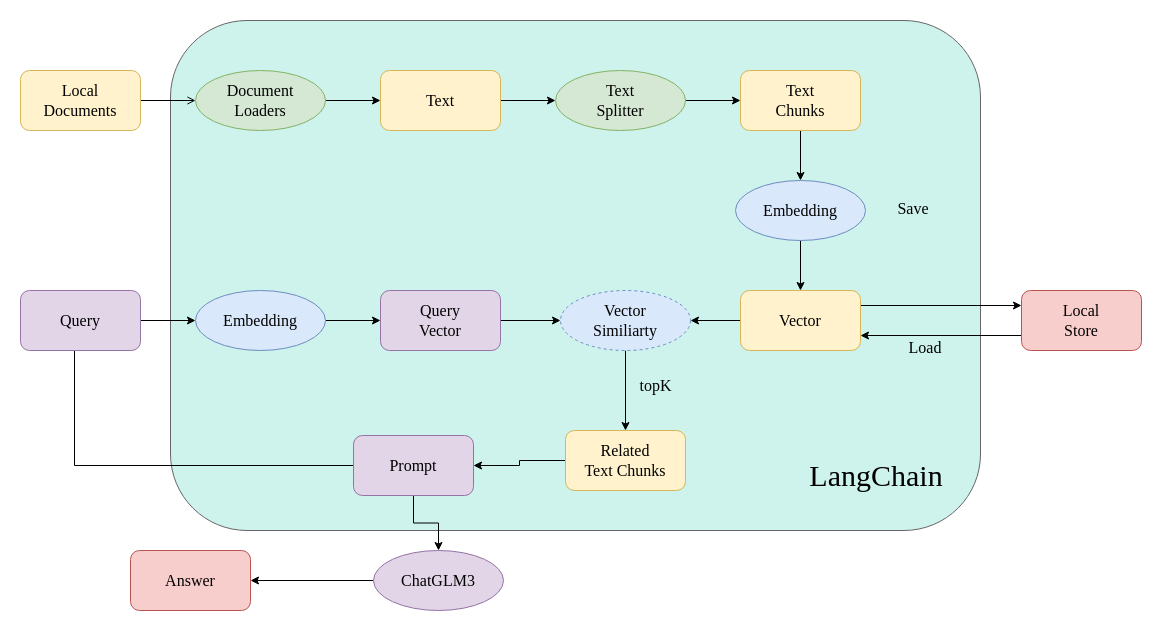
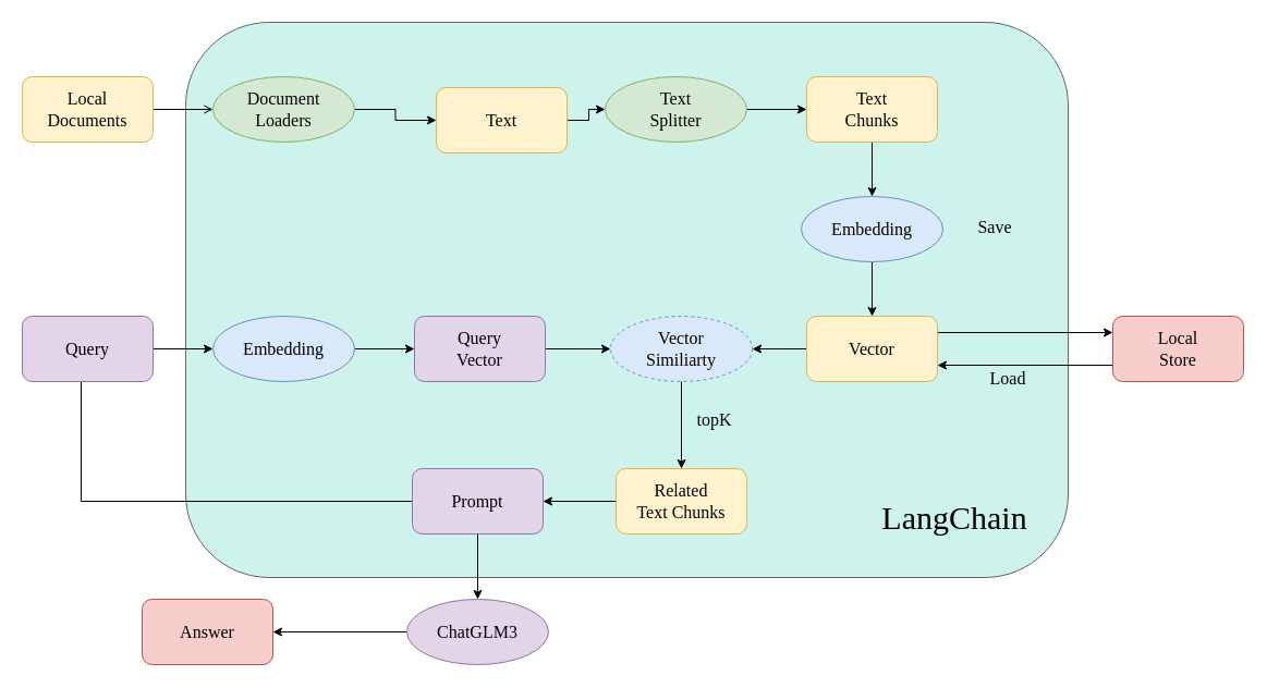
  <mxCell id="0" />
  <mxCell id="1" parent="0" />
  <mxCell id="2" value="" style="rounded=1;whiteSpace=wrap;html=1;fillColor=#cef3ec;strokeColor=#666666;fontFamily=Comic Sans MS;fontColor=#333333;gradientColor=none;" parent="1" vertex="1"><mxGeometry x="170" y="20" width="810" height="510" as="geometry" /></mxCell>
  <mxCell id="3" value="" style="edgeStyle=orthogonalEdgeStyle;rounded=0;orthogonalLoop=1;jettySize=auto;html=1;fontFamily=Comic Sans MS;endArrow=open;" parent="1" source="4" target="6" edge="1"><mxGeometry relative="1" as="geometry" /></mxCell>
  <mxCell id="4" value="&lt;font style=&quot;font-size: 16px;&quot;&gt;Local&lt;br&gt;Documents&lt;/font&gt;" style="rounded=1;whiteSpace=wrap;html=1;fillColor=#fff2cc;strokeColor=#d6b656;fontFamily=Comic Sans MS;" parent="1" vertex="1"><mxGeometry x="20" y="70" width="120" height="60" as="geometry" /></mxCell>
  <mxCell id="5" value="" style="edgeStyle=orthogonalEdgeStyle;rounded=0;orthogonalLoop=1;jettySize=auto;html=1;fontFamily=Comic Sans MS;" parent="1" source="6" target="8" edge="1"><mxGeometry relative="1" as="geometry" /></mxCell>
  <mxCell id="6" value="&lt;span style=&quot;font-size:12.0pt;font-family:&lt;br/&gt;&amp;quot;Times New Roman&amp;quot;,serif;mso-fareast-font-family:宋体;mso-bidi-theme-font:minor-bidi;&lt;br/&gt;mso-ansi-language:EN-US;mso-fareast-language:ZH-CN;mso-bidi-language:AR-SA&quot; lang=&quot;EN-US&quot;&gt;Document&lt;/span&gt;&lt;div&gt;&lt;span style=&quot;font-size:12.0pt;font-family:&lt;br/&gt;&amp;quot;Times New Roman&amp;quot;,serif;mso-fareast-font-family:宋体;mso-bidi-theme-font:minor-bidi;&lt;br/&gt;mso-ansi-language:EN-US;mso-fareast-language:ZH-CN;mso-bidi-language:AR-SA&quot; lang=&quot;EN-US&quot;&gt;Loaders&lt;/span&gt;&lt;/div&gt;" style="ellipse;whiteSpace=wrap;html=1;fillColor=#d5e8d4;strokeColor=#82b366;fontFamily=Comic Sans MS;" parent="1" vertex="1"><mxGeometry x="195" y="70" width="130" height="60" as="geometry" /></mxCell>
  <mxCell id="7" value="" style="edgeStyle=orthogonalEdgeStyle;rounded=0;orthogonalLoop=1;jettySize=auto;html=1;fontFamily=Comic Sans MS;" parent="1" source="8" target="10" edge="1"><mxGeometry relative="1" as="geometry" /></mxCell>
- <mxCell id="8" value="&lt;span style=&quot;font-size: 16px;&quot;&gt;Text&lt;/span&gt;" style="rounded=1;whiteSpace=wrap;html=1;fillColor=#fff2cc;strokeColor=#d6b656;fontFamily=Comic Sans MS;" parent="1" vertex="1"><mxGeometry x="380" y="70" width="120" height="60" as="geometry" /></mxCell>
+ <mxCell id="8" value="&lt;span style=&quot;font-size: 16px;&quot;&gt;Text&lt;/span&gt;" style="rounded=1;whiteSpace=wrap;html=1;fillColor=#fff2cc;strokeColor=#d6b656;fontFamily=Comic Sans MS;" parent="1" vertex="1"><mxGeometry x="400" y="80" width="120" height="60" as="geometry" /></mxCell>
  <mxCell id="9" value="" style="edgeStyle=orthogonalEdgeStyle;rounded=0;orthogonalLoop=1;jettySize=auto;html=1;fontFamily=Comic Sans MS;" parent="1" source="10" target="12" edge="1"><mxGeometry relative="1" as="geometry" /></mxCell>
  <mxCell id="10" value="&lt;span style=&quot;font-size: 16px;&quot;&gt;Text&lt;br&gt;Splitter&lt;/span&gt;" style="ellipse;whiteSpace=wrap;html=1;fillColor=#d5e8d4;strokeColor=#82b366;fontFamily=Comic Sans MS;" parent="1" vertex="1"><mxGeometry x="555" y="70" width="130" height="60" as="geometry" /></mxCell>
  <mxCell id="11" value="" style="edgeStyle=orthogonalEdgeStyle;rounded=0;orthogonalLoop=1;jettySize=auto;html=1;fontFamily=Comic Sans MS;" parent="1" source="12" target="14" edge="1"><mxGeometry relative="1" as="geometry" /></mxCell>
  <mxCell id="12" value="&lt;span style=&quot;font-size: 16px;&quot;&gt;Text&lt;/span&gt;&lt;div&gt;&lt;span style=&quot;font-size: 16px;&quot;&gt;Chunks&lt;/span&gt;&lt;/div&gt;" style="rounded=1;whiteSpace=wrap;html=1;fillColor=#fff2cc;strokeColor=#d6b656;fontFamily=Comic Sans MS;" parent="1" vertex="1"><mxGeometry x="740" y="70" width="120" height="60" as="geometry" /></mxCell>
  <mxCell id="13" value="" style="edgeStyle=orthogonalEdgeStyle;rounded=0;orthogonalLoop=1;jettySize=auto;html=1;fontFamily=Comic Sans MS;" parent="1" source="14" target="17" edge="1"><mxGeometry relative="1" as="geometry" /></mxCell>
  <mxCell id="14" value="&lt;span style=&quot;font-size: 16px;&quot;&gt;Embedding&lt;/span&gt;" style="ellipse;whiteSpace=wrap;html=1;fillColor=#dae8fc;strokeColor=#6c8ebf;fontFamily=Comic Sans MS;" parent="1" vertex="1"><mxGeometry x="735" y="180" width="130" height="60" as="geometry" /></mxCell>
  <mxCell id="15" style="edgeStyle=orthogonalEdgeStyle;rounded=0;orthogonalLoop=1;jettySize=auto;html=1;exitX=1;exitY=0.25;exitDx=0;exitDy=0;entryX=0;entryY=0.25;entryDx=0;entryDy=0;fontFamily=Comic Sans MS;" parent="1" source="17" target="19" edge="1"><mxGeometry relative="1" as="geometry" /></mxCell>
  <mxCell id="16" value="" style="edgeStyle=orthogonalEdgeStyle;rounded=0;orthogonalLoop=1;jettySize=auto;html=1;fontFamily=Comic Sans MS;" parent="1" source="17" target="21" edge="1"><mxGeometry relative="1" as="geometry" /></mxCell>
  <mxCell id="17" value="&lt;span style=&quot;font-size: 16px;&quot;&gt;Vector&lt;/span&gt;" style="rounded=1;whiteSpace=wrap;html=1;fillColor=#fff2cc;strokeColor=#d6b656;fontFamily=Comic Sans MS;" parent="1" vertex="1"><mxGeometry x="740" y="290" width="120" height="60" as="geometry" /></mxCell>
  <mxCell id="18" style="edgeStyle=orthogonalEdgeStyle;rounded=0;orthogonalLoop=1;jettySize=auto;html=1;exitX=0;exitY=0.75;exitDx=0;exitDy=0;entryX=1;entryY=0.75;entryDx=0;entryDy=0;fontFamily=Comic Sans MS;" parent="1" source="19" target="17" edge="1"><mxGeometry relative="1" as="geometry" /></mxCell>
  <mxCell id="19" value="&lt;span style=&quot;font-size: 16px;&quot;&gt;Local&lt;br&gt;Store&lt;/span&gt;" style="rounded=1;whiteSpace=wrap;html=1;fillColor=#f8cecc;strokeColor=#b85450;fontFamily=Comic Sans MS;" parent="1" vertex="1"><mxGeometry x="1021" y="290" width="120" height="60" as="geometry" /></mxCell>
  <mxCell id="20" value="" style="edgeStyle=orthogonalEdgeStyle;rounded=0;orthogonalLoop=1;jettySize=auto;html=1;fontFamily=Comic Sans MS;" parent="1" source="21" target="30" edge="1"><mxGeometry relative="1" as="geometry" /></mxCell>
  <mxCell id="21" value="&lt;span style=&quot;font-size: 16px;&quot;&gt;Vector&lt;br&gt;Similiarty&lt;/span&gt;" style="ellipse;whiteSpace=wrap;html=1;fillColor=#dae8fc;strokeColor=#6c8ebf;fontFamily=Comic Sans MS;dashed=1;" parent="1" vertex="1"><mxGeometry x="560" y="290" width="130" height="60" as="geometry" /></mxCell>
  <mxCell id="22" value="" style="edgeStyle=orthogonalEdgeStyle;rounded=0;orthogonalLoop=1;jettySize=auto;html=1;fontFamily=Comic Sans MS;" parent="1" source="23" target="21" edge="1"><mxGeometry relative="1" as="geometry" /></mxCell>
  <mxCell id="23" value="&lt;span style=&quot;font-size: 16px;&quot;&gt;Query&lt;/span&gt;&lt;div&gt;&lt;span style=&quot;font-size: 16px;&quot;&gt;Vector&lt;/span&gt;&lt;/div&gt;" style="rounded=1;whiteSpace=wrap;html=1;fillColor=#e1d5e7;strokeColor=#9673a6;fontFamily=Comic Sans MS;" parent="1" vertex="1"><mxGeometry x="380" y="290" width="120" height="60" as="geometry" /></mxCell>
  <mxCell id="24" value="" style="edgeStyle=orthogonalEdgeStyle;rounded=0;orthogonalLoop=1;jettySize=auto;html=1;fontFamily=Comic Sans MS;" parent="1" source="25" target="23" edge="1"><mxGeometry relative="1" as="geometry" /></mxCell>
  <mxCell id="25" value="&lt;span style=&quot;font-size: 16px;&quot;&gt;Embedding&lt;/span&gt;" style="ellipse;whiteSpace=wrap;html=1;fillColor=#dae8fc;strokeColor=#6c8ebf;fontFamily=Comic Sans MS;" parent="1" vertex="1"><mxGeometry x="195" y="290" width="130" height="60" as="geometry" /></mxCell>
  <mxCell id="26" value="" style="edgeStyle=orthogonalEdgeStyle;rounded=0;orthogonalLoop=1;jettySize=auto;html=1;fontFamily=Comic Sans MS;" parent="1" source="28" target="25" edge="1"><mxGeometry relative="1" as="geometry" /></mxCell>
  <mxCell id="27" style="edgeStyle=orthogonalEdgeStyle;rounded=0;orthogonalLoop=1;jettySize=auto;html=1;entryX=0;entryY=0.5;entryDx=0;entryDy=0;exitX=0.45;exitY=0.983;exitDx=0;exitDy=0;exitPerimeter=0;fontFamily=Comic Sans MS;endArrow=none;" parent="1" source="28" target="32" edge="1"><mxGeometry relative="1" as="geometry" /></mxCell>
  <mxCell id="28" value="&lt;span style=&quot;font-size: 16px;&quot;&gt;Query&lt;/span&gt;" style="rounded=1;whiteSpace=wrap;html=1;fillColor=#e1d5e7;strokeColor=#9673a6;fontFamily=Comic Sans MS;" parent="1" vertex="1"><mxGeometry x="20" y="290" width="120" height="60" as="geometry" /></mxCell>
  <mxCell id="29" value="" style="edgeStyle=orthogonalEdgeStyle;rounded=0;orthogonalLoop=1;jettySize=auto;html=1;fontFamily=Comic Sans MS;" parent="1" source="30" target="32" edge="1"><mxGeometry relative="1" as="geometry" /></mxCell>
  <mxCell id="30" value="&lt;span style=&quot;font-size: 16px;&quot;&gt;Related&lt;br&gt;Text Chunks&lt;/span&gt;" style="rounded=1;whiteSpace=wrap;html=1;fillColor=#fff2cc;strokeColor=#d6b656;fontFamily=Comic Sans MS;" parent="1" vertex="1"><mxGeometry x="565" y="430" width="120" height="60" as="geometry" /></mxCell>
  <mxCell id="31" value="" style="edgeStyle=orthogonalEdgeStyle;rounded=0;orthogonalLoop=1;jettySize=auto;html=1;fontFamily=Comic Sans MS;" parent="1" source="32" target="35" edge="1"><mxGeometry relative="1" as="geometry" /></mxCell>
- <mxCell id="32" value="&lt;span style=&quot;font-size: 16px;&quot;&gt;Prompt&lt;/span&gt;" style="rounded=1;whiteSpace=wrap;html=1;fillColor=#e1d5e7;strokeColor=#9673a6;fontFamily=Comic Sans MS;" parent="1" vertex="1"><mxGeometry x="353" y="435" width="120" height="60" as="geometry" /></mxCell>
+ <mxCell id="32" value="&lt;span style=&quot;font-size: 16px;&quot;&gt;Prompt&lt;/span&gt;" style="rounded=1;whiteSpace=wrap;html=1;fillColor=#e1d5e7;strokeColor=#9673a6;fontFamily=Comic Sans MS;" parent="1" vertex="1"><mxGeometry x="378" y="430" width="120" height="60" as="geometry" /></mxCell>
  <mxCell id="33" value="&lt;span style=&quot;font-size: 16px;&quot;&gt;Answer&lt;/span&gt;" style="rounded=1;whiteSpace=wrap;html=1;fillColor=#f8cecc;strokeColor=#b85450;fontFamily=Comic Sans MS;" parent="1" vertex="1"><mxGeometry x="130" y="550" width="120" height="60" as="geometry" /></mxCell>
  <mxCell id="34" style="edgeStyle=orthogonalEdgeStyle;rounded=0;orthogonalLoop=1;jettySize=auto;html=1;exitX=0;exitY=0.5;exitDx=0;exitDy=0;fontFamily=Comic Sans MS;" parent="1" source="35" target="33" edge="1"><mxGeometry relative="1" as="geometry" /></mxCell>
  <mxCell id="35" value="&lt;span style=&quot;font-size: 16px;&quot;&gt;ChatGLM3&lt;/span&gt;" style="ellipse;whiteSpace=wrap;html=1;fillColor=#e1d5e7;strokeColor=#9673a6;fontFamily=Comic Sans MS;" parent="1" vertex="1"><mxGeometry x="373" y="550" width="130" height="60" as="geometry" /></mxCell>
  <mxCell id="36" value="&lt;font style=&quot;font-size: 16px;&quot;&gt;topK&lt;/font&gt;" style="text;html=1;align=center;verticalAlign=middle;resizable=0;points=[];autosize=1;strokeColor=none;fillColor=none;fontFamily=Comic Sans MS;" parent="1" vertex="1"><mxGeometry x="625" y="370" width="60" height="30" as="geometry" /></mxCell>
  <mxCell id="37" value="&lt;font style=&quot;font-size: 30px;&quot;&gt;LangChain&lt;/font&gt;" style="text;html=1;align=center;verticalAlign=middle;whiteSpace=wrap;rounded=0;fontFamily=Comic Sans MS;" parent="1" vertex="1"><mxGeometry x="846" y="460" width="60" height="30" as="geometry" /></mxCell>
  <mxCell id="38" value="Save" style="text;html=1;align=center;verticalAlign=middle;whiteSpace=wrap;rounded=0;fontFamily=Comic Sans MS;fontSize=16;" vertex="1" parent="1"><mxGeometry x="883" y="193" width="60" height="30" as="geometry" /></mxCell>
  <mxCell id="39" value="Load" style="text;html=1;align=center;verticalAlign=middle;whiteSpace=wrap;rounded=0;fontFamily=Comic Sans MS;fontSize=16;" vertex="1" parent="1"><mxGeometry x="895" y="332" width="60" height="30" as="geometry" /></mxCell>
